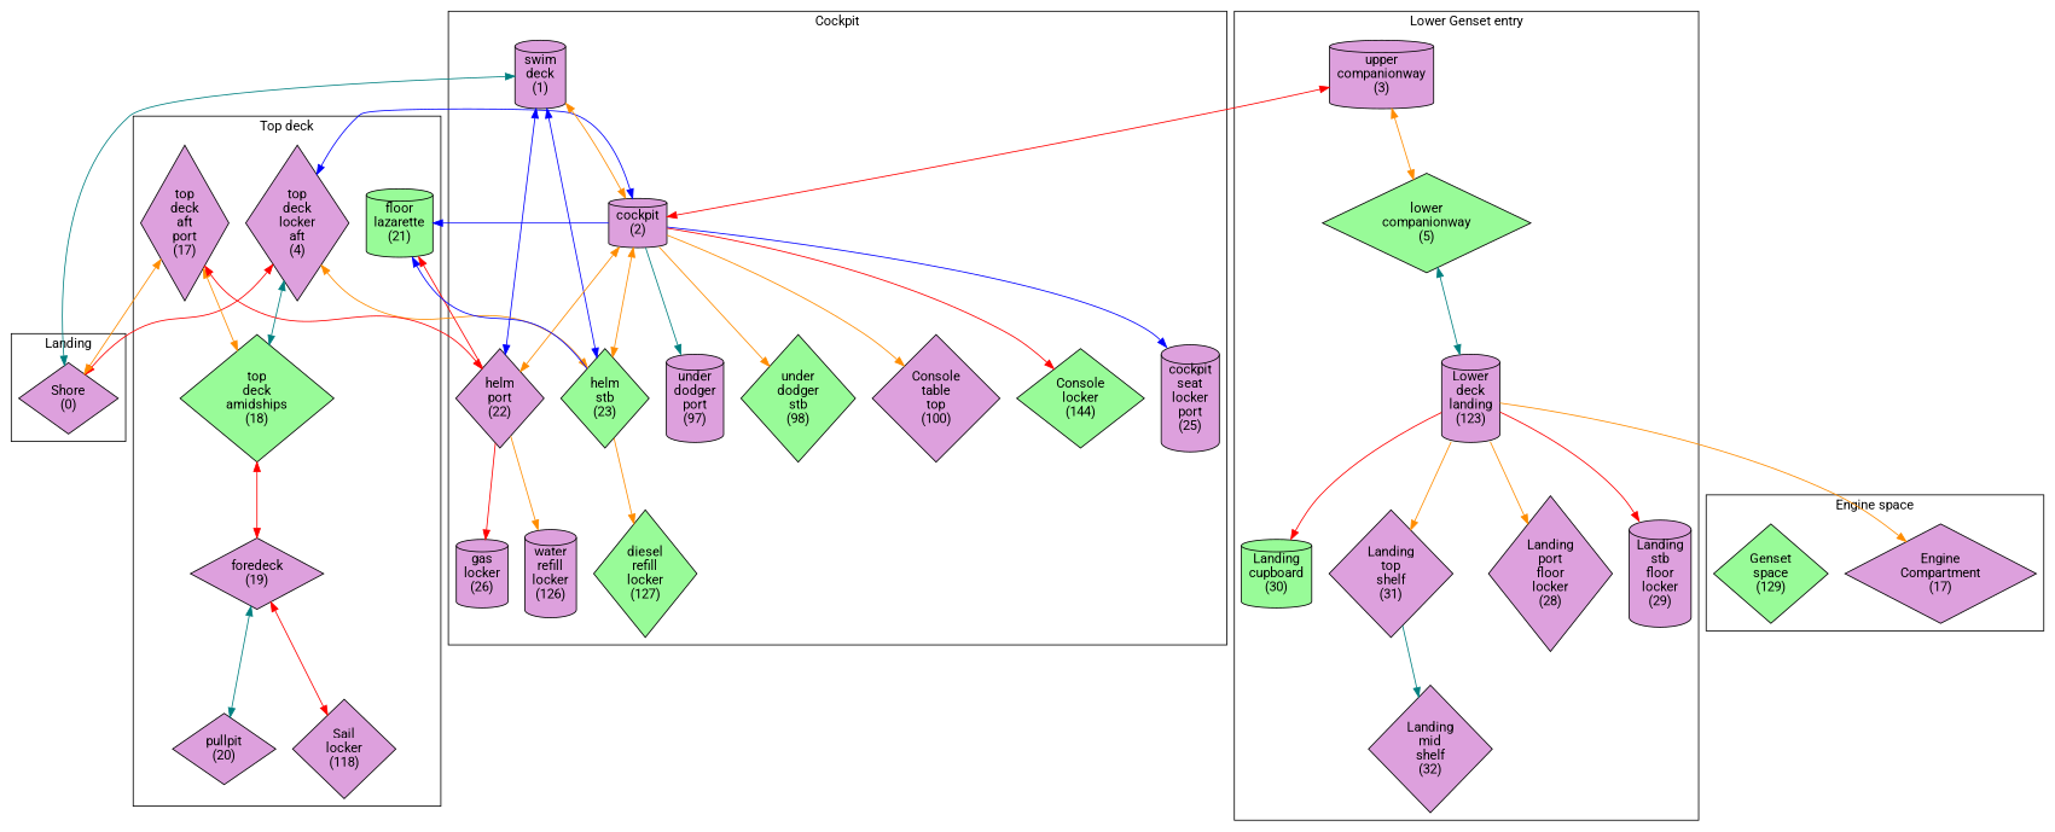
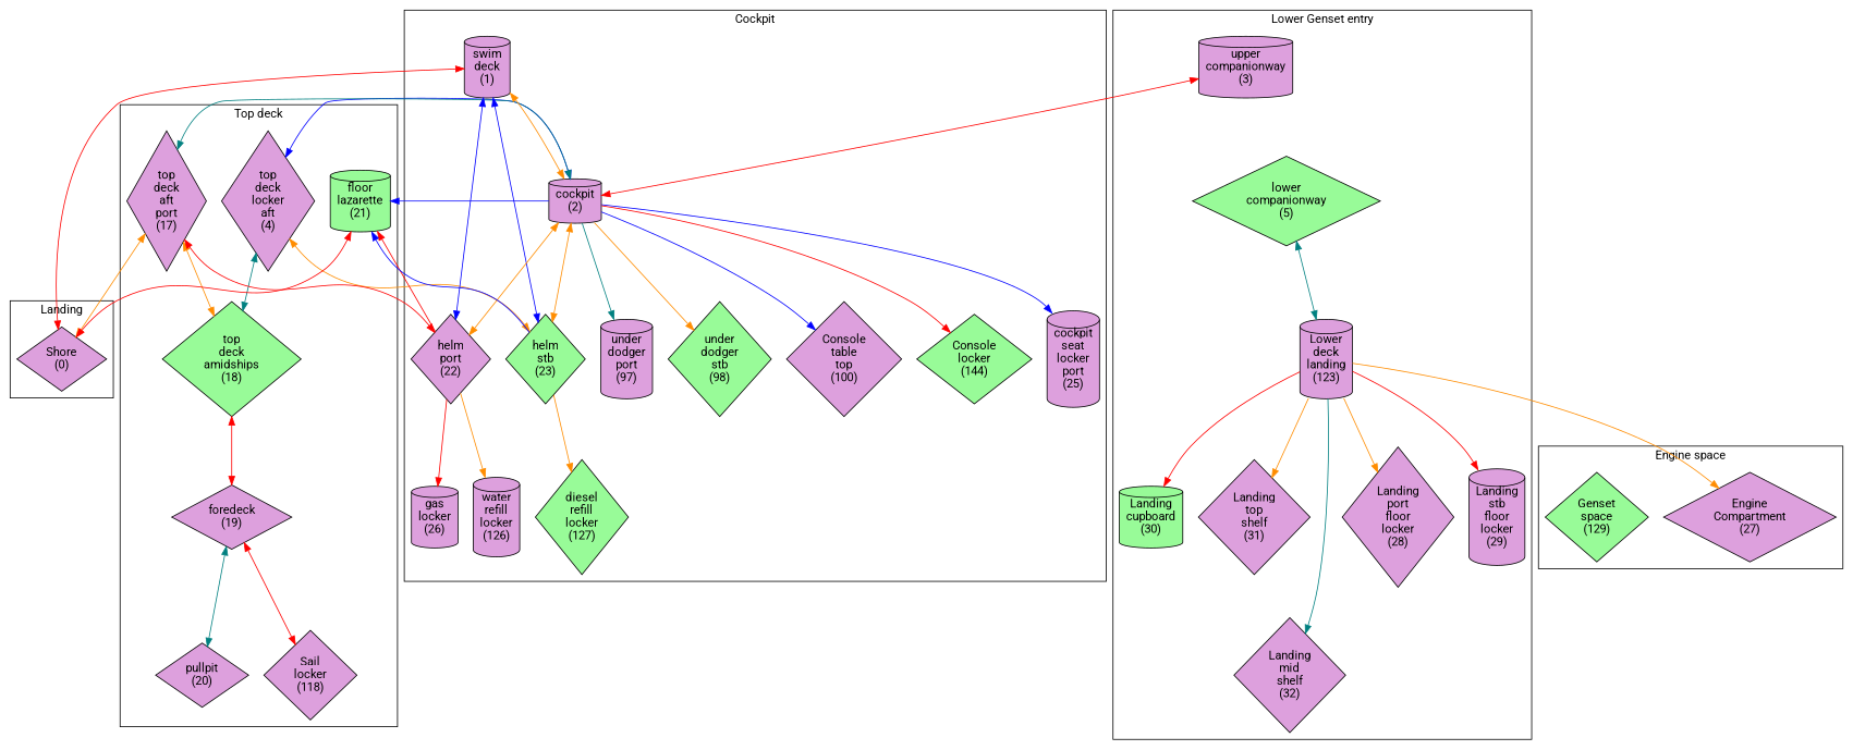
  digraph {
    fontname=Roboto
    node [fillcolor=plum fontname=Roboto shape=diamond style=filled]
    edge [color=darkorange dir=both fontname=Roboto]
    n1 [label="Shore\n(0)"]
    n2 [label="top\ndeck\nlocker\naft\n(4)"]
    n3 [label="top\ndeck\naft\nport\n(17)"]
    n4 [fillcolor=palegreen label="top\ndeck\namidships\n(18)"]
    n5 [label="foredeck\n(19)"]
    n6 [label="pullpit\n(20)"]
    n7 [fillcolor=palegreen label="floor\nlazarette\n(21)" shape=cylinder]
    n8 [label="Sail\nlocker\n(118)"]
    n9 [label="swim\ndeck\n(1)" shape=cylinder]
    n10 [label="cockpit\n(2)" shape=cylinder]
    n11 [label="helm\nport\n(22)"]
    n12 [fillcolor=palegreen label="helm\nstb\n(23)"]
    n13 [label="cockpit\nseat\nlocker\nport\n(25)" shape=cylinder]
    n14 [label="gas\nlocker\n(26)" shape=cylinder]
    n15 [label="under\ndodger\nport\n(97)" shape=cylinder]
    n16 [fillcolor=palegreen label="under\ndodger\nstb\n(98)"]
    n17 [label="Console\ntable\ntop\n(100)"]
    n18 [label="water\nrefill\nlocker\n(126)" shape=cylinder]
    n19 [fillcolor=palegreen label="diesel\nrefill\nlocker\n(127)"]
    n20 [fillcolor=palegreen label="Console\nlocker\n(144)"]
    n21 [label="upper\ncompanionway\n(3)" shape=cylinder]
    n22 [fillcolor=palegreen label="lower\ncompanionway\n(5)"]
    n23 [label="Landing\nport\nfloor\nlocker\n(28)"]
    n24 [label="Landing\nstb\nfloor\nlocker\n(29)" shape=cylinder]
    n25 [fillcolor=palegreen label="Landing\ncupboard\n(30)" shape=cylinder]
    n26 [label="Landing\ntop\nshelf\n(31)"]
    n27 [label="Landing\nmid\nshelf\n(32)"]
    n28 [label="Lower\ndeck\nlanding\n(123)" shape=cylinder]
-   n29 [label="Engine\nCompartment\n(17)"]
+   n29 [label="Engine\nCompartment\n(27)"]
    n30 [fillcolor=palegreen label="Genset\nspace\n(129)"]
    subgraph cluster_1 {
      label=Landing
      n1
    }
    subgraph cluster_2 {
      label="Top deck"
      n2
      n3
      n4
      n5
      n6
      n7
      n8
    }
    subgraph cluster_3 {
      label=Cockpit
      n9
      n10
      n11
      n12
      n13
      n14
      n15
      n16
      n17
      n18
      n19
      n20
    }
    subgraph cluster_4 {
      label="Lower Genset entry"
      n21
      n22
      n23
      n24
      n25
      n26
      n27
      n28
    }
    subgraph cluster_5 {
      label="Engine space"
      n29
      n30
    }
-   n2 -> n1 [color=red]
+   n7 -> n1 [color=red]
    n2 -> n4 [color=teal]
    n2 -> n10 [color=blue]
    n2 -> n12
    n3 -> n1
    n3 -> n4
+   n3 -> n10 [color=teal]
    n3 -> n11 [color=red]
    n4 -> n5 [color=red]
    n5 -> n6 [color=teal]
    n5 -> n8 [color=red]
-   n9 -> n1 [color=teal]
+   n9 -> n1 [color=red]
    n9 -> n10
    n9 -> n11 [color=blue]
    n9 -> n12 [color=blue]
    n10 -> n7 [color=blue dir=""]
    n10 -> n11
    n10 -> n12
    n10 -> n13 [color=blue dir=""]
    n10 -> n15 [color=teal dir=""]
    n10 -> n16 [dir=""]
-   n10 -> n17 [dir=""]
+   n10 -> n17 [color=blue dir=""]
    n10 -> n20 [color=red dir=""]
    n11 -> n7 [color=red dir=""]
    n11 -> n14 [color=red dir=""]
    n11 -> n18 [dir=""]
    n12 -> n7 [color=blue dir=""]
    n12 -> n19 [dir=""]
    n21 -> n10 [color=red]
-   n21 -> n22
    n22 -> n28 [color=teal]
    n28 -> n23 [dir=""]
    n28 -> n24 [color=red dir=""]
    n28 -> n25 [color=red dir=""]
    n28 -> n26 [dir=""]
-   n26 -> n27 [color=teal dir=""]
+   n28 -> n27 [color=teal dir=""]
    n28 -> n29 [dir=""]
  }
